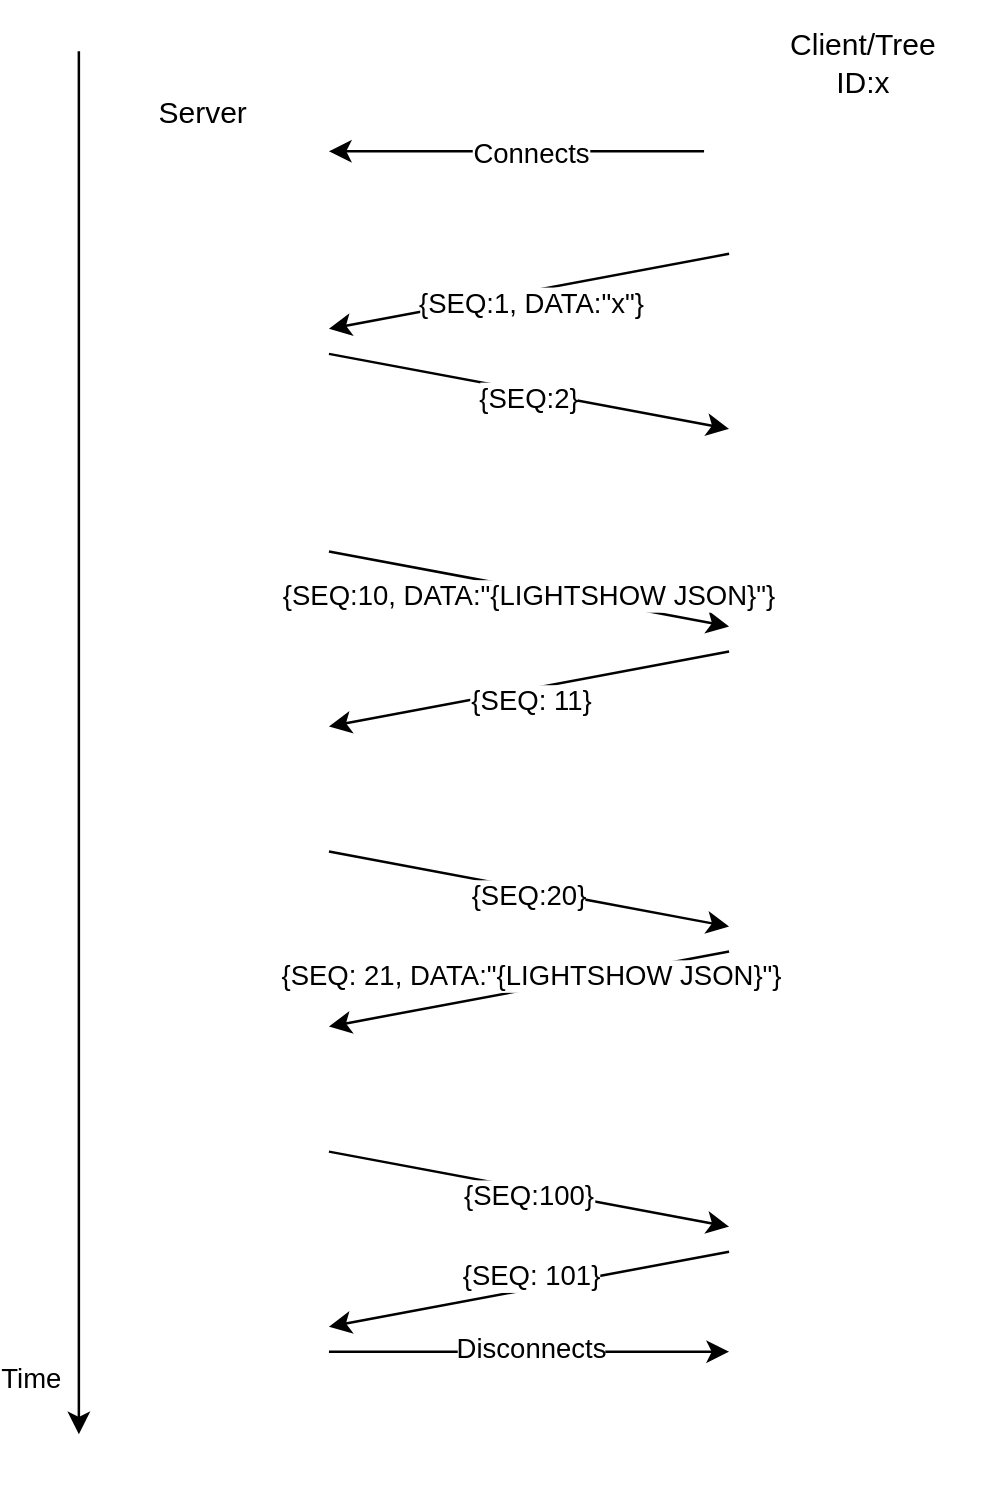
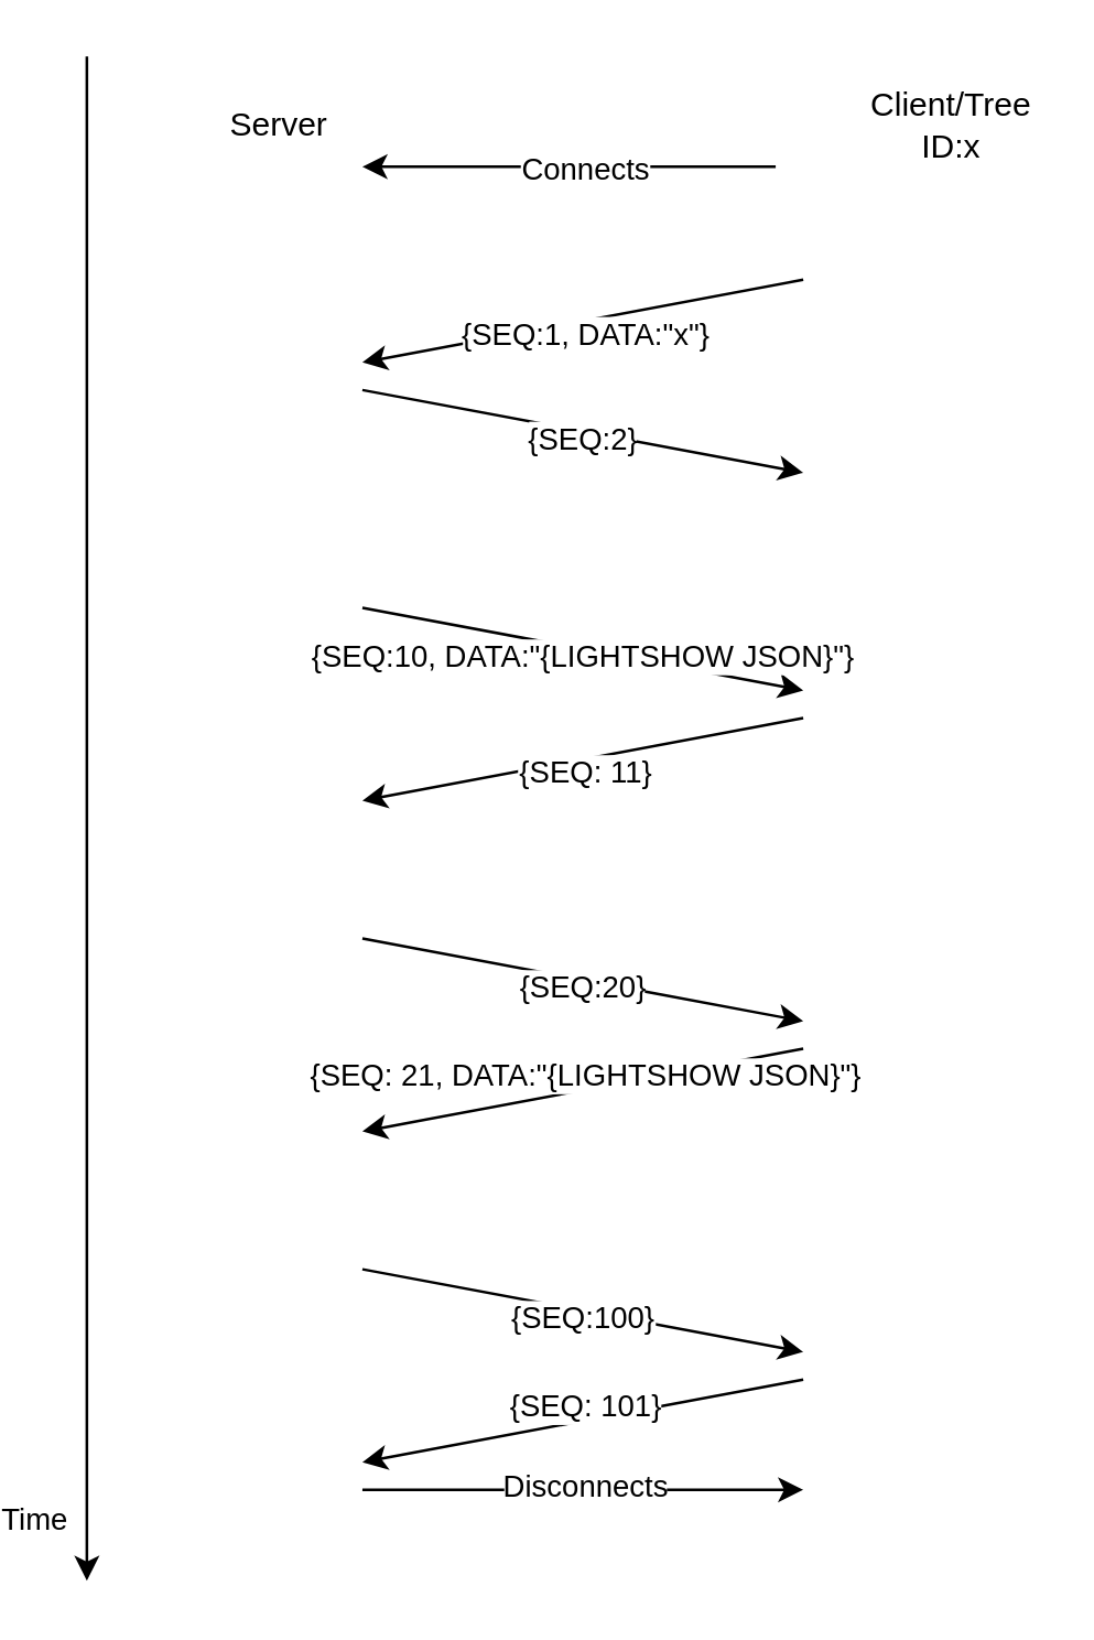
  <mxCell id="0" />
  <mxCell id="1" parent="0" />
- <mxCell id="2" value="Server" style="text;html=1;strokeColor=none;fillColor=none;align=center;verticalAlign=middle;whiteSpace=wrap;rounded=0;" vertex="1" parent="1"><mxGeometry x="40" y="30" width="60" height="30" as="geometry" /></mxCell>
- <mxCell id="3" value="Client/Tree&lt;br&gt;ID:x" style="text;html=1;strokeColor=none;fillColor=none;align=center;verticalAlign=middle;whiteSpace=wrap;rounded=0;" vertex="1" parent="1"><mxGeometry x="304" y="10" width="60" height="30" as="geometry" /></mxCell>
+ <mxCell id="2" value="Server" style="text;html=1;strokeColor=none;fillColor=none;align=center;verticalAlign=middle;whiteSpace=wrap;rounded=0;" vertex="1" parent="1"><mxGeometry x="60" y="30" width="60" height="30" as="geometry" /></mxCell>
+ <mxCell id="3" value="Client/Tree&lt;br&gt;ID:x" style="text;html=1;strokeColor=none;fillColor=none;align=center;verticalAlign=middle;whiteSpace=wrap;rounded=0;" vertex="1" parent="1"><mxGeometry x="304" y="30" width="60" height="30" as="geometry" /></mxCell>
  <mxCell id="4" value="" style="endArrow=classic;html=1;rounded=0;" edge="1" parent="1"><mxGeometry width="50" height="50" relative="1" as="geometry"><mxPoint x="20" y="20" as="sourcePoint" /><mxPoint x="20" y="573" as="targetPoint" /></mxGeometry></mxCell>
  <mxCell id="5" value="Time" style="edgeLabel;html=1;align=center;verticalAlign=middle;resizable=0;points=[];" vertex="1" connectable="0" parent="4"><mxGeometry x="0.208" y="-2" relative="1" as="geometry"><mxPoint x="-18" y="196" as="offset" /></mxGeometry></mxCell>
  <mxCell id="6" value="" style="endArrow=classic;html=1;rounded=0;" edge="1" parent="1"><mxGeometry width="50" height="50" relative="1" as="geometry"><mxPoint x="270" y="60" as="sourcePoint" /><mxPoint x="120" y="60" as="targetPoint" /></mxGeometry></mxCell>
  <mxCell id="7" value="Connects" style="edgeLabel;html=1;align=center;verticalAlign=middle;resizable=0;points=[];" vertex="1" connectable="0" parent="6"><mxGeometry x="0.333" y="1" relative="1" as="geometry"><mxPoint x="30" y="-1" as="offset" /></mxGeometry></mxCell>
  <mxCell id="8" value="" style="endArrow=classic;html=1;rounded=0;" edge="1" parent="1"><mxGeometry width="50" height="50" relative="1" as="geometry"><mxPoint x="280" y="101" as="sourcePoint" /><mxPoint x="120" y="131" as="targetPoint" /></mxGeometry></mxCell>
  <mxCell id="9" value="{SEQ:1, DATA:&quot;x&quot;}" style="edgeLabel;html=1;align=center;verticalAlign=middle;resizable=0;points=[];" vertex="1" connectable="0" parent="8"><mxGeometry x="0.333" y="1" relative="1" as="geometry"><mxPoint x="26" y="-1" as="offset" /></mxGeometry></mxCell>
  <mxCell id="10" value="" style="endArrow=classic;html=1;rounded=0;" edge="1" parent="1"><mxGeometry width="50" height="50" relative="1" as="geometry"><mxPoint x="120" y="141" as="sourcePoint" /><mxPoint x="280" y="171" as="targetPoint" /></mxGeometry></mxCell>
  <mxCell id="11" value="{SEQ:2}" style="edgeLabel;html=1;align=center;verticalAlign=middle;resizable=0;points=[];" vertex="1" connectable="0" parent="10"><mxGeometry x="0.333" y="1" relative="1" as="geometry"><mxPoint x="-27" y="-1" as="offset" /></mxGeometry></mxCell>
  <mxCell id="12" value="" style="endArrow=classic;html=1;rounded=0;" edge="1" parent="1"><mxGeometry width="50" height="50" relative="1" as="geometry"><mxPoint x="120" y="220" as="sourcePoint" /><mxPoint x="280" y="250" as="targetPoint" /></mxGeometry></mxCell>
  <mxCell id="13" value="{SEQ:10, DATA:&quot;{LIGHTSHOW JSON}&quot;}" style="edgeLabel;html=1;align=center;verticalAlign=middle;resizable=0;points=[];" vertex="1" connectable="0" parent="12"><mxGeometry x="0.333" y="1" relative="1" as="geometry"><mxPoint x="-27" y="-1" as="offset" /></mxGeometry></mxCell>
  <mxCell id="14" value="" style="endArrow=classic;html=1;rounded=0;" edge="1" parent="1"><mxGeometry width="50" height="50" relative="1" as="geometry"><mxPoint x="120" y="340" as="sourcePoint" /><mxPoint x="280" y="370" as="targetPoint" /></mxGeometry></mxCell>
  <mxCell id="15" value="{SEQ:20}" style="edgeLabel;html=1;align=center;verticalAlign=middle;resizable=0;points=[];" vertex="1" connectable="0" parent="14"><mxGeometry x="0.333" y="1" relative="1" as="geometry"><mxPoint x="-27" y="-1" as="offset" /></mxGeometry></mxCell>
  <mxCell id="16" value="" style="endArrow=classic;html=1;rounded=0;" edge="1" parent="1"><mxGeometry width="50" height="50" relative="1" as="geometry"><mxPoint x="280" y="260" as="sourcePoint" /><mxPoint x="120" y="290" as="targetPoint" /></mxGeometry></mxCell>
  <mxCell id="17" value="{SEQ: 11}" style="edgeLabel;html=1;align=center;verticalAlign=middle;resizable=0;points=[];" vertex="1" connectable="0" parent="16"><mxGeometry x="0.333" y="1" relative="1" as="geometry"><mxPoint x="26" y="-1" as="offset" /></mxGeometry></mxCell>
  <mxCell id="18" value="" style="endArrow=classic;html=1;rounded=0;" edge="1" parent="1"><mxGeometry width="50" height="50" relative="1" as="geometry"><mxPoint x="280" y="380" as="sourcePoint" /><mxPoint x="120" y="410" as="targetPoint" /></mxGeometry></mxCell>
  <mxCell id="19" value="{SEQ: 21, DATA:&quot;{LIGHTSHOW JSON}&quot;}" style="edgeLabel;html=1;align=center;verticalAlign=middle;resizable=0;points=[];" vertex="1" connectable="0" parent="18"><mxGeometry x="0.333" y="1" relative="1" as="geometry"><mxPoint x="26" y="-11" as="offset" /></mxGeometry></mxCell>
  <mxCell id="20" value="" style="endArrow=classic;html=1;rounded=0;" edge="1" parent="1"><mxGeometry width="50" height="50" relative="1" as="geometry"><mxPoint x="120" y="460" as="sourcePoint" /><mxPoint x="280" y="490" as="targetPoint" /></mxGeometry></mxCell>
  <mxCell id="21" value="{SEQ:100}" style="edgeLabel;html=1;align=center;verticalAlign=middle;resizable=0;points=[];" vertex="1" connectable="0" parent="20"><mxGeometry x="0.333" y="1" relative="1" as="geometry"><mxPoint x="-27" y="-1" as="offset" /></mxGeometry></mxCell>
  <mxCell id="22" value="" style="endArrow=classic;html=1;rounded=0;" edge="1" parent="1"><mxGeometry width="50" height="50" relative="1" as="geometry"><mxPoint x="280" y="500" as="sourcePoint" /><mxPoint x="120" y="530" as="targetPoint" /></mxGeometry></mxCell>
  <mxCell id="23" value="{SEQ: 101}" style="edgeLabel;html=1;align=center;verticalAlign=middle;resizable=0;points=[];" vertex="1" connectable="0" parent="22"><mxGeometry x="0.333" y="1" relative="1" as="geometry"><mxPoint x="26" y="-11" as="offset" /></mxGeometry></mxCell>
  <mxCell id="24" value="" style="endArrow=classic;html=1;rounded=0;" edge="1" parent="1"><mxGeometry width="50" height="50" relative="1" as="geometry"><mxPoint x="120" y="540" as="sourcePoint" /><mxPoint x="280" y="540" as="targetPoint" /></mxGeometry></mxCell>
  <mxCell id="25" value="Disconnects" style="edgeLabel;html=1;align=center;verticalAlign=middle;resizable=0;points=[];" vertex="1" connectable="0" parent="24"><mxGeometry x="0.333" y="1" relative="1" as="geometry"><mxPoint x="-27" y="-1" as="offset" /></mxGeometry></mxCell>
